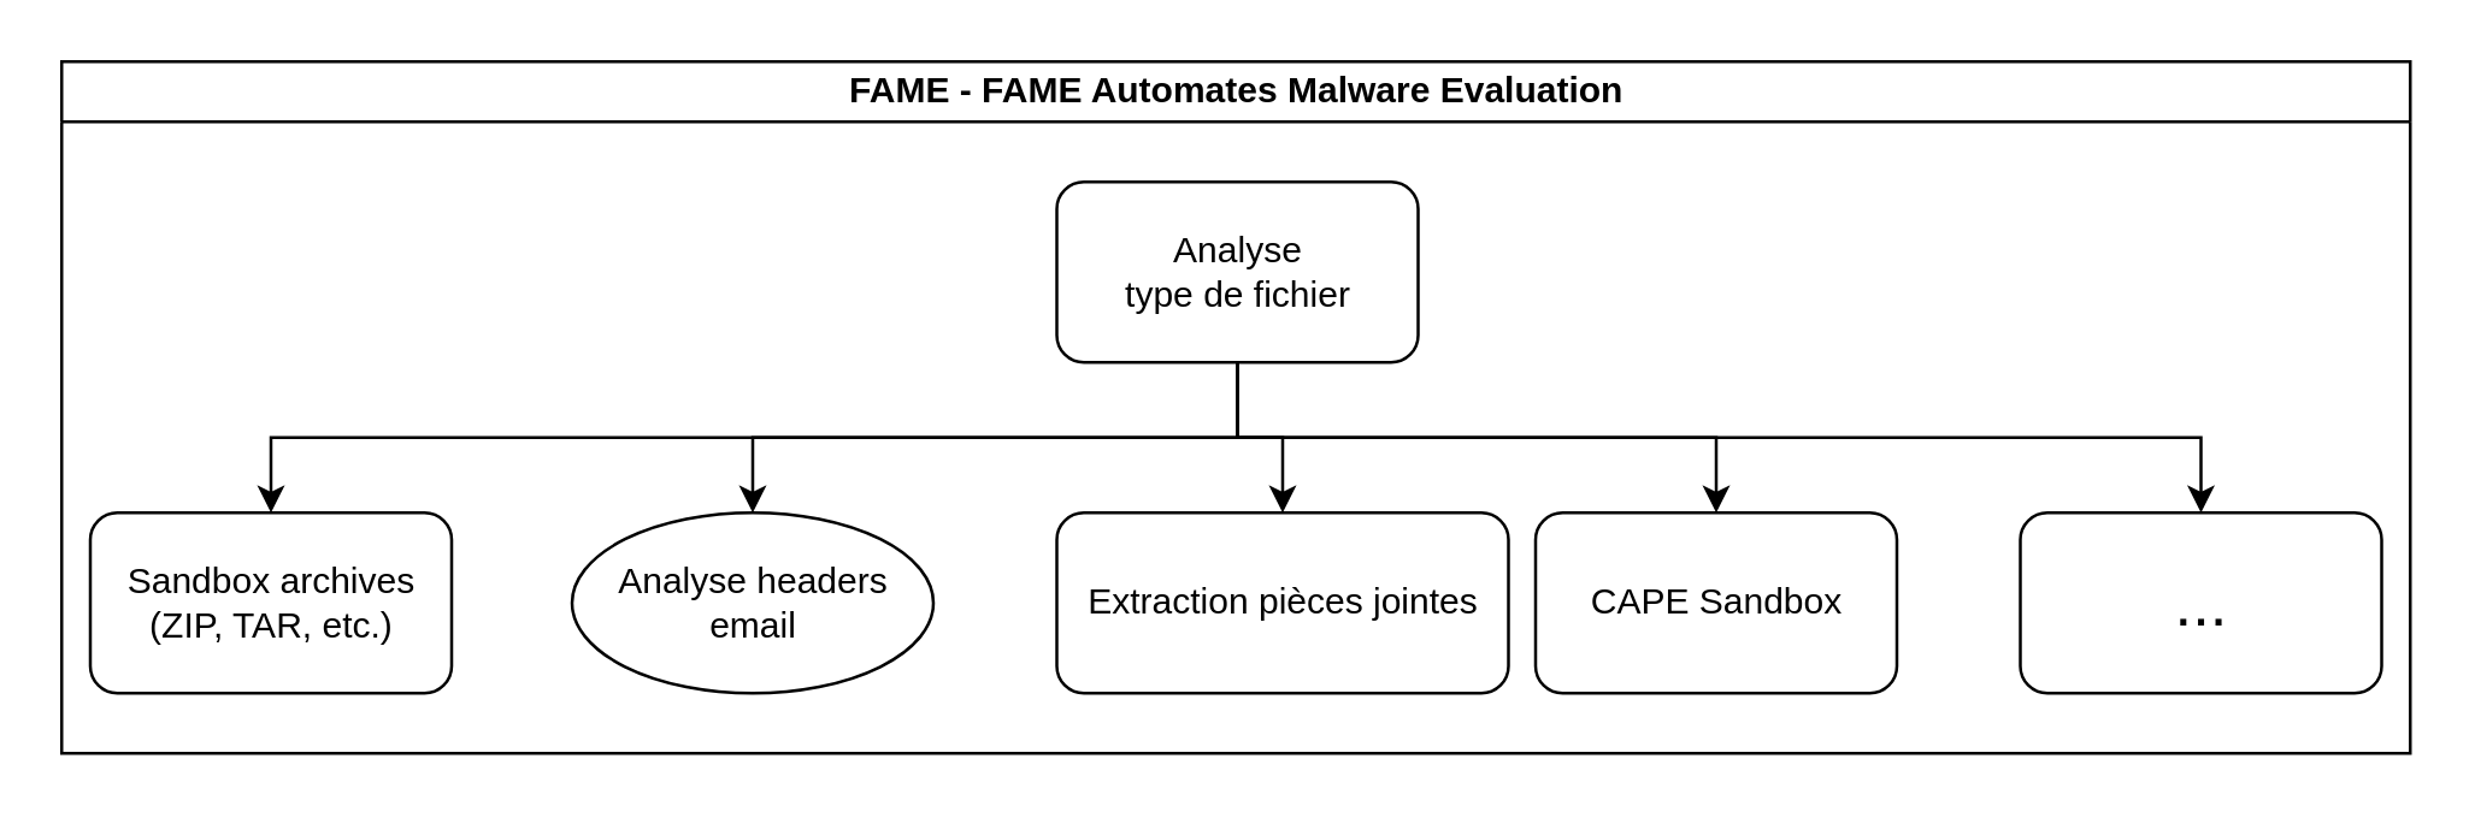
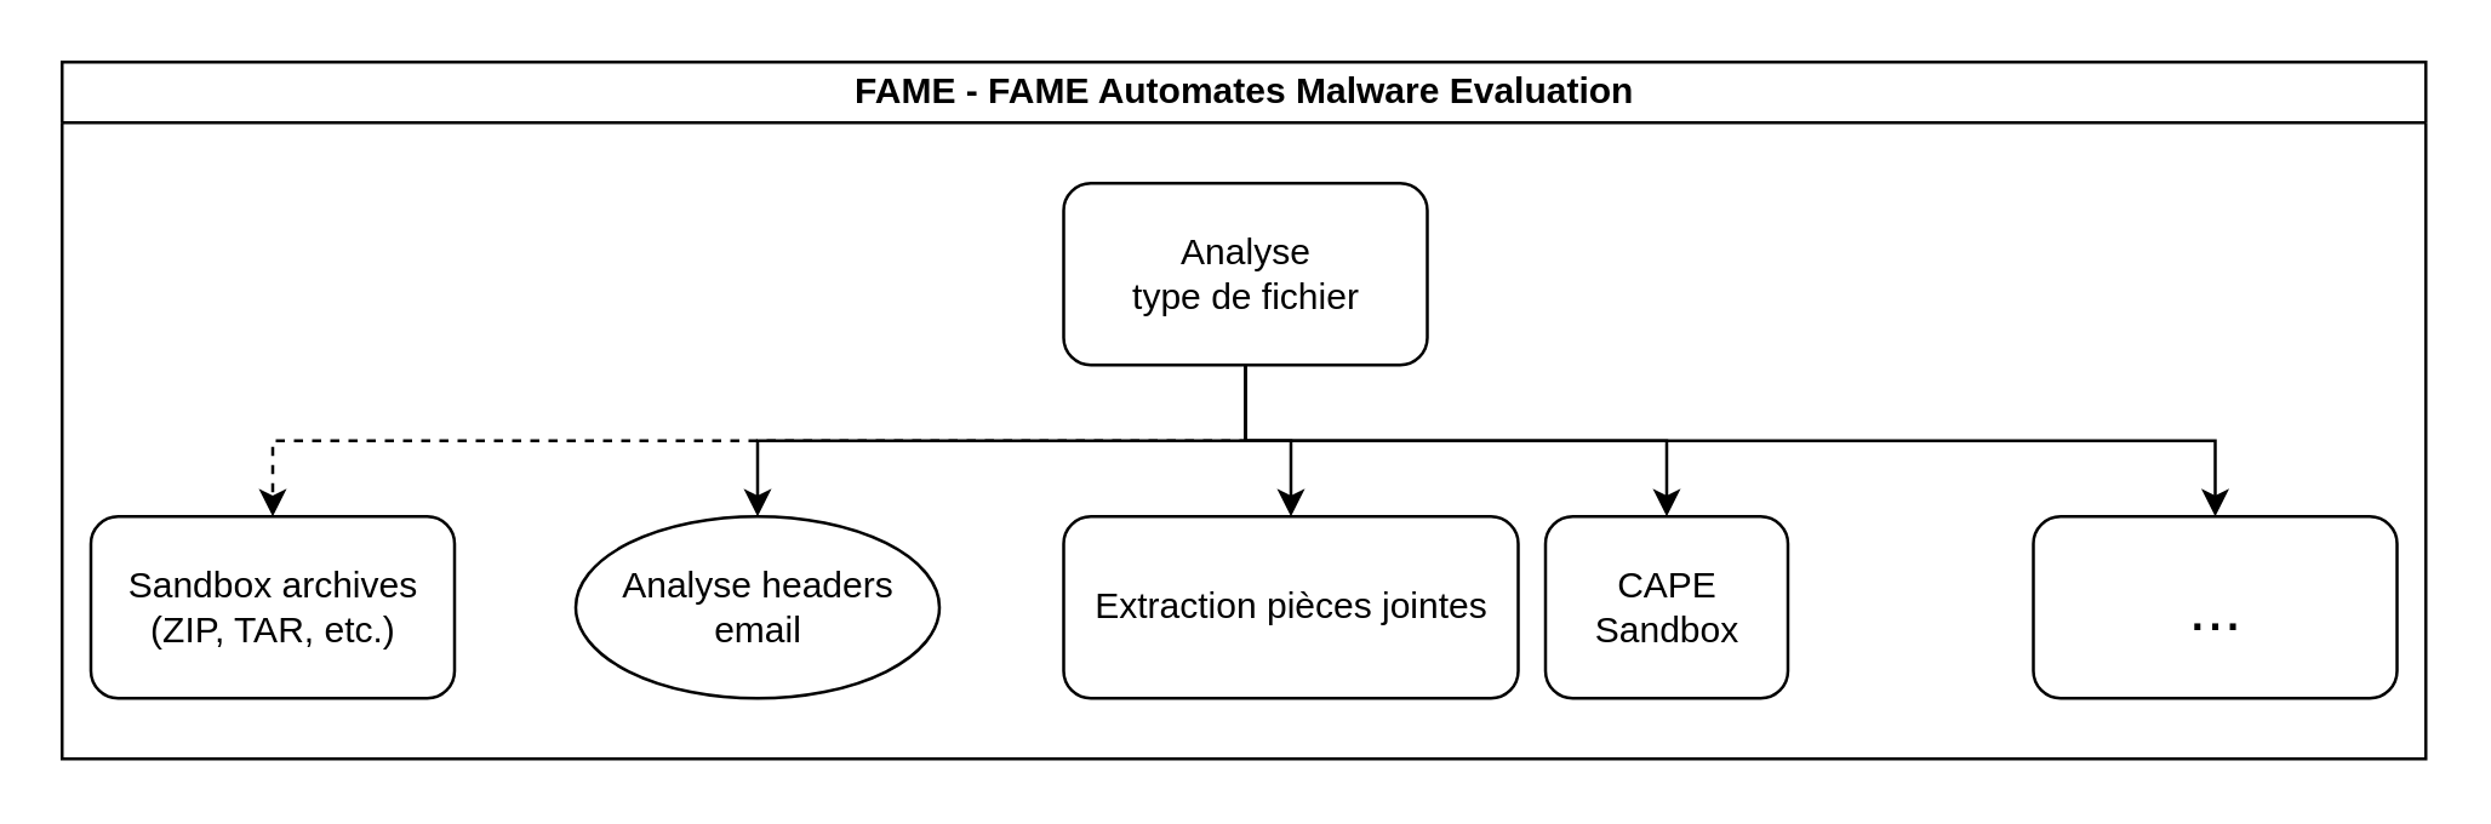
  <mxCell id="0" />
  <mxCell id="1" parent="0" />
  <mxCell id="2" value="FAME - FAME Automates Malware Evaluation" style="swimlane;html=1;startSize=20;horizontal=1;containerType=tree;glass=0;" parent="1" vertex="1"><mxGeometry x="20" y="20" width="780" height="230" as="geometry" /></mxCell>
  <mxCell id="3" value="Analyse&lt;br&gt;type de fichier" style="rounded=1;whiteSpace=wrap;html=1;" parent="2" vertex="1"><mxGeometry x="330.5" y="40" width="120" height="60" as="geometry" /></mxCell>
  <mxCell id="4" value="Sandbox archives&lt;br&gt;(ZIP, TAR, etc.)" style="rounded=1;whiteSpace=wrap;html=1;" parent="2" vertex="1"><mxGeometry x="9.5" y="150" width="120" height="60" as="geometry" /></mxCell>
  <mxCell id="5" value="Analyse headers email" style="ellipse;whiteSpace=wrap;html=1;" parent="2" vertex="1"><mxGeometry x="169.5" y="150" width="120" height="60" as="geometry" /></mxCell>
  <mxCell id="6" value="Extraction pièces jointes" style="rounded=1;whiteSpace=wrap;html=1;" parent="2" vertex="1"><mxGeometry x="330.5" y="150" width="150" height="60" as="geometry" /></mxCell>
- <mxCell id="7" value="CAPE Sandbox" style="rounded=1;whiteSpace=wrap;html=1;" parent="2" vertex="1"><mxGeometry x="489.5" y="150" width="120" height="60" as="geometry" /></mxCell>
+ <mxCell id="7" value="CAPE Sandbox" style="rounded=1;whiteSpace=wrap;html=1;" parent="2" vertex="1"><mxGeometry x="489.5" y="150" width="80" height="60" as="geometry" /></mxCell>
  <mxCell id="8" value="" style="edgeStyle=elbowEdgeStyle;elbow=vertical;endArrow=classic;html=1;rounded=0;fontSize=21;" parent="2" target="7" edge="1"><mxGeometry width="50" height="50" relative="1" as="geometry"><mxPoint x="390.5" y="100" as="sourcePoint" /><mxPoint x="400.5" y="250" as="targetPoint" /></mxGeometry></mxCell>
  <mxCell id="9" value="" style="edgeStyle=elbowEdgeStyle;elbow=vertical;endArrow=classic;html=1;rounded=0;fontSize=21;exitX=0.5;exitY=1;exitDx=0;exitDy=0;" parent="2" source="3" target="5" edge="1"><mxGeometry width="50" height="50" relative="1" as="geometry"><mxPoint x="400.5" y="110" as="sourcePoint" /><mxPoint x="699.5" y="160" as="targetPoint" /></mxGeometry></mxCell>
- <mxCell id="10" value="" style="edgeStyle=elbowEdgeStyle;elbow=vertical;endArrow=classic;html=1;rounded=0;fontSize=21;entryX=0.5;entryY=0;entryDx=0;entryDy=0;exitX=0.5;exitY=1;exitDx=0;exitDy=0;" parent="2" source="3" target="4" edge="1"><mxGeometry width="50" height="50" relative="1" as="geometry"><mxPoint x="400.5" y="110" as="sourcePoint" /><mxPoint x="399.5" y="160" as="targetPoint" /></mxGeometry></mxCell>
+ <mxCell id="10" value="" style="edgeStyle=elbowEdgeStyle;elbow=vertical;endArrow=classic;html=1;rounded=0;fontSize=21;entryX=0.5;entryY=0;entryDx=0;entryDy=0;exitX=0.5;exitY=1;exitDx=0;exitDy=0;dashed=1;" parent="2" source="3" target="4" edge="1"><mxGeometry width="50" height="50" relative="1" as="geometry"><mxPoint x="400.5" y="110" as="sourcePoint" /><mxPoint x="399.5" y="160" as="targetPoint" /></mxGeometry></mxCell>
  <mxCell id="11" value="..." style="rounded=1;whiteSpace=wrap;html=1;fontSize=21;" parent="2" vertex="1"><mxGeometry x="650.5" y="150" width="120" height="60" as="geometry" /></mxCell>
  <mxCell id="12" value="" style="edgeStyle=elbowEdgeStyle;elbow=vertical;endArrow=classic;html=1;rounded=0;fontSize=21;exitX=0.5;exitY=1;exitDx=0;exitDy=0;entryX=0.5;entryY=0;entryDx=0;entryDy=0;" parent="2" source="3" target="11" edge="1"><mxGeometry width="50" height="50" relative="1" as="geometry"><mxPoint x="250" y="350" as="sourcePoint" /><mxPoint x="300" y="300" as="targetPoint" /></mxGeometry></mxCell>
  <mxCell id="13" value="" style="edgeStyle=elbowEdgeStyle;elbow=vertical;endArrow=classic;html=1;rounded=0;fontSize=21;entryX=0.5;entryY=0;entryDx=0;entryDy=0;" parent="1" target="6" edge="1"><mxGeometry width="50" height="50" relative="1" as="geometry"><mxPoint x="410.5" y="120" as="sourcePoint" /><mxPoint x="259.5" y="180" as="targetPoint" /></mxGeometry></mxCell>
